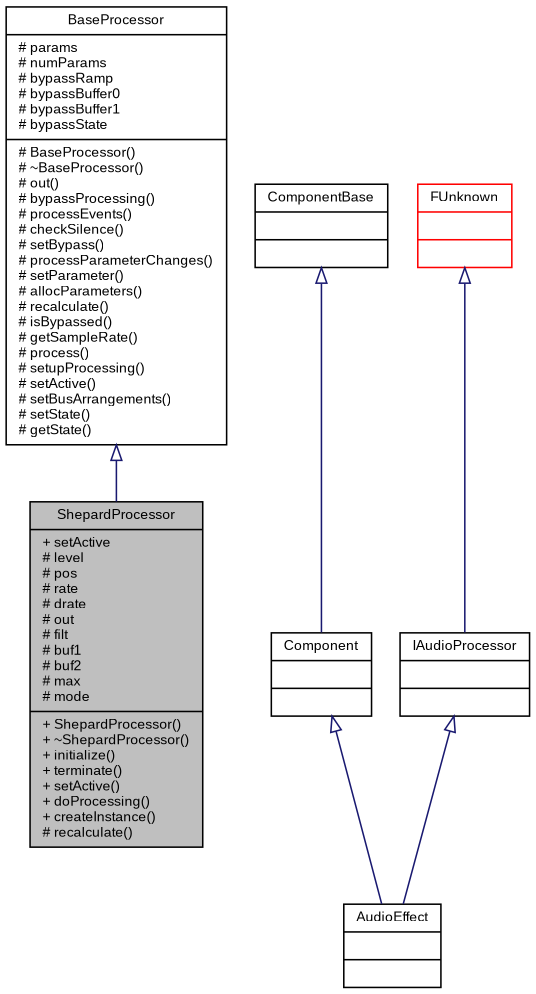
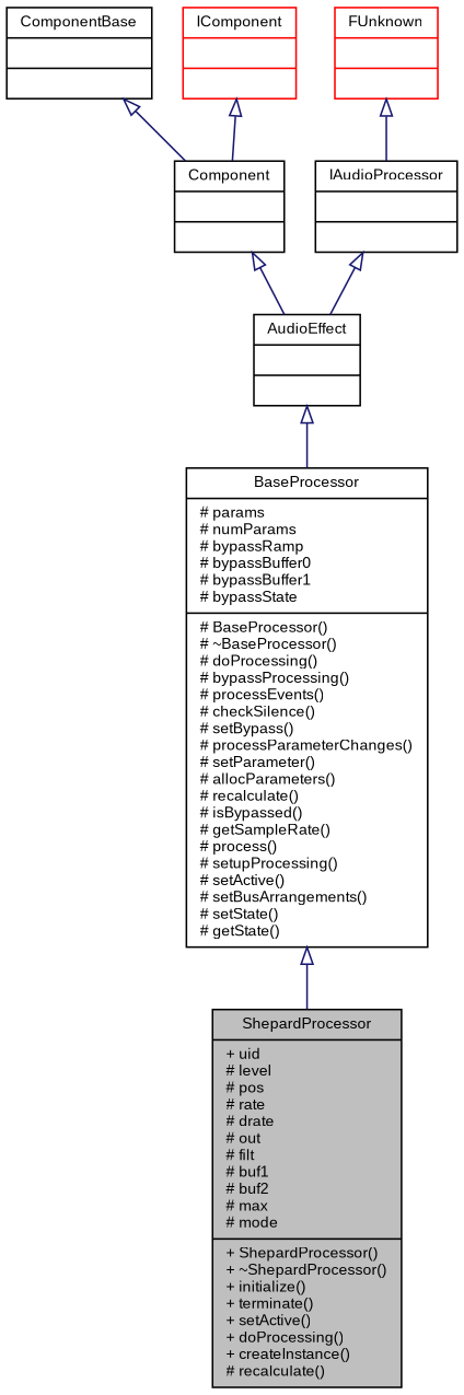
  digraph {
    node [color=black fontname=Arial fontsize=9 shape=record]
    edge [arrowtail=empty color=midnightblue dir=back fontname=Arial fontsize=9 labelfontname=Arial labelfontsize=9 style=solid]
-   n1 [fillcolor=grey75 fontcolor=black height=0.2 label="{ShepardProcessor\n|+ setActive\l# level\l# pos\l# rate\l# drate\l# out\l# filt\l# buf1\l# buf2\l# max\l# mode\l|+ ShepardProcessor()\l+ ~ShepardProcessor()\l+ initialize()\l+ terminate()\l+ setActive()\l+ doProcessing()\l+ createInstance()\l# recalculate()\l}" style=filled width=0.4]
-   n2 [height=0.2 label="{BaseProcessor\n|# params\l# numParams\l# bypassRamp\l# bypassBuffer0\l# bypassBuffer1\l# bypassState\l|# BaseProcessor()\l# ~BaseProcessor()\l# out()\l# bypassProcessing()\l# processEvents()\l# checkSilence()\l# setBypass()\l# processParameterChanges()\l# setParameter()\l# allocParameters()\l# recalculate()\l# isBypassed()\l# getSampleRate()\l# process()\l# setupProcessing()\l# setActive()\l# setBusArrangements()\l# setState()\l# getState()\l}" width=0.4]
+   n1 [fillcolor=grey75 fontcolor=black height=0.2 label="{ShepardProcessor\n|+ uid\l# level\l# pos\l# rate\l# drate\l# out\l# filt\l# buf1\l# buf2\l# max\l# mode\l|+ ShepardProcessor()\l+ ~ShepardProcessor()\l+ initialize()\l+ terminate()\l+ setActive()\l+ doProcessing()\l+ createInstance()\l# recalculate()\l}" style=filled width=0.4]
+   n2 [height=0.2 label="{BaseProcessor\n|# params\l# numParams\l# bypassRamp\l# bypassBuffer0\l# bypassBuffer1\l# bypassState\l|# BaseProcessor()\l# ~BaseProcessor()\l# doProcessing()\l# bypassProcessing()\l# processEvents()\l# checkSilence()\l# setBypass()\l# processParameterChanges()\l# setParameter()\l# allocParameters()\l# recalculate()\l# isBypassed()\l# getSampleRate()\l# process()\l# setupProcessing()\l# setActive()\l# setBusArrangements()\l# setState()\l# getState()\l}" width=0.4]
    n3 [height=0.2 label="{AudioEffect\n||}" width=0.4]
    n4 [height=0.2 label="{Component\n||}" width=0.4]
    n5 [height=0.2 label="{ComponentBase\n||}" width=0.4]
+   n6 [color=red height=0.2 label="{IComponent\n||}" width=0.4]
    n7 [height=0.2 label="{IAudioProcessor\n||}" width=0.4]
    n8 [color=red height=0.2 label="{FUnknown\n||}" width=0.4]
    n2 -> n1
+   n3 -> n2
    n4 -> n3
    n5 -> n4
+   n6 -> n4
    n7 -> n3
    n8 -> n7
  }
